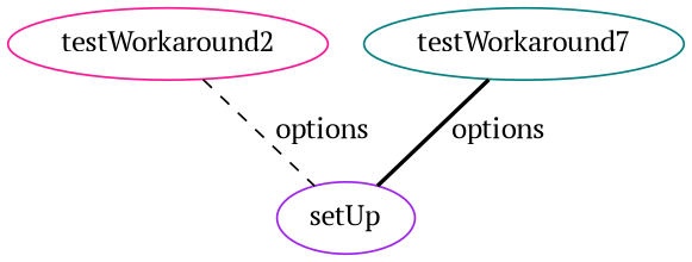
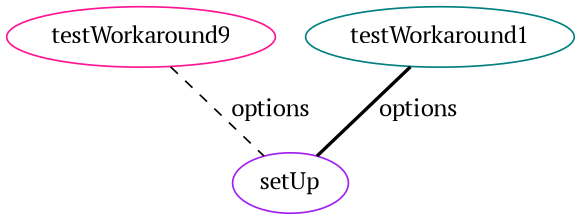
  digraph {
    fontname="PT Serif"
    node [fontname="PT Serif"]
    edge [dir=none fontname="PT Serif"]
-   testWorkaround2 [color=deeppink]
+   testWorkaround2 [color=deeppink label=testWorkaround9]
    setUp [color=purple]
-   testWorkaround1 [color=teal label=testWorkaround7]
+   testWorkaround1 [color=teal]
    testWorkaround2 -> setUp [label=" options" style=dashed]
    testWorkaround1 -> setUp [label=" options" style=bold]
  }
